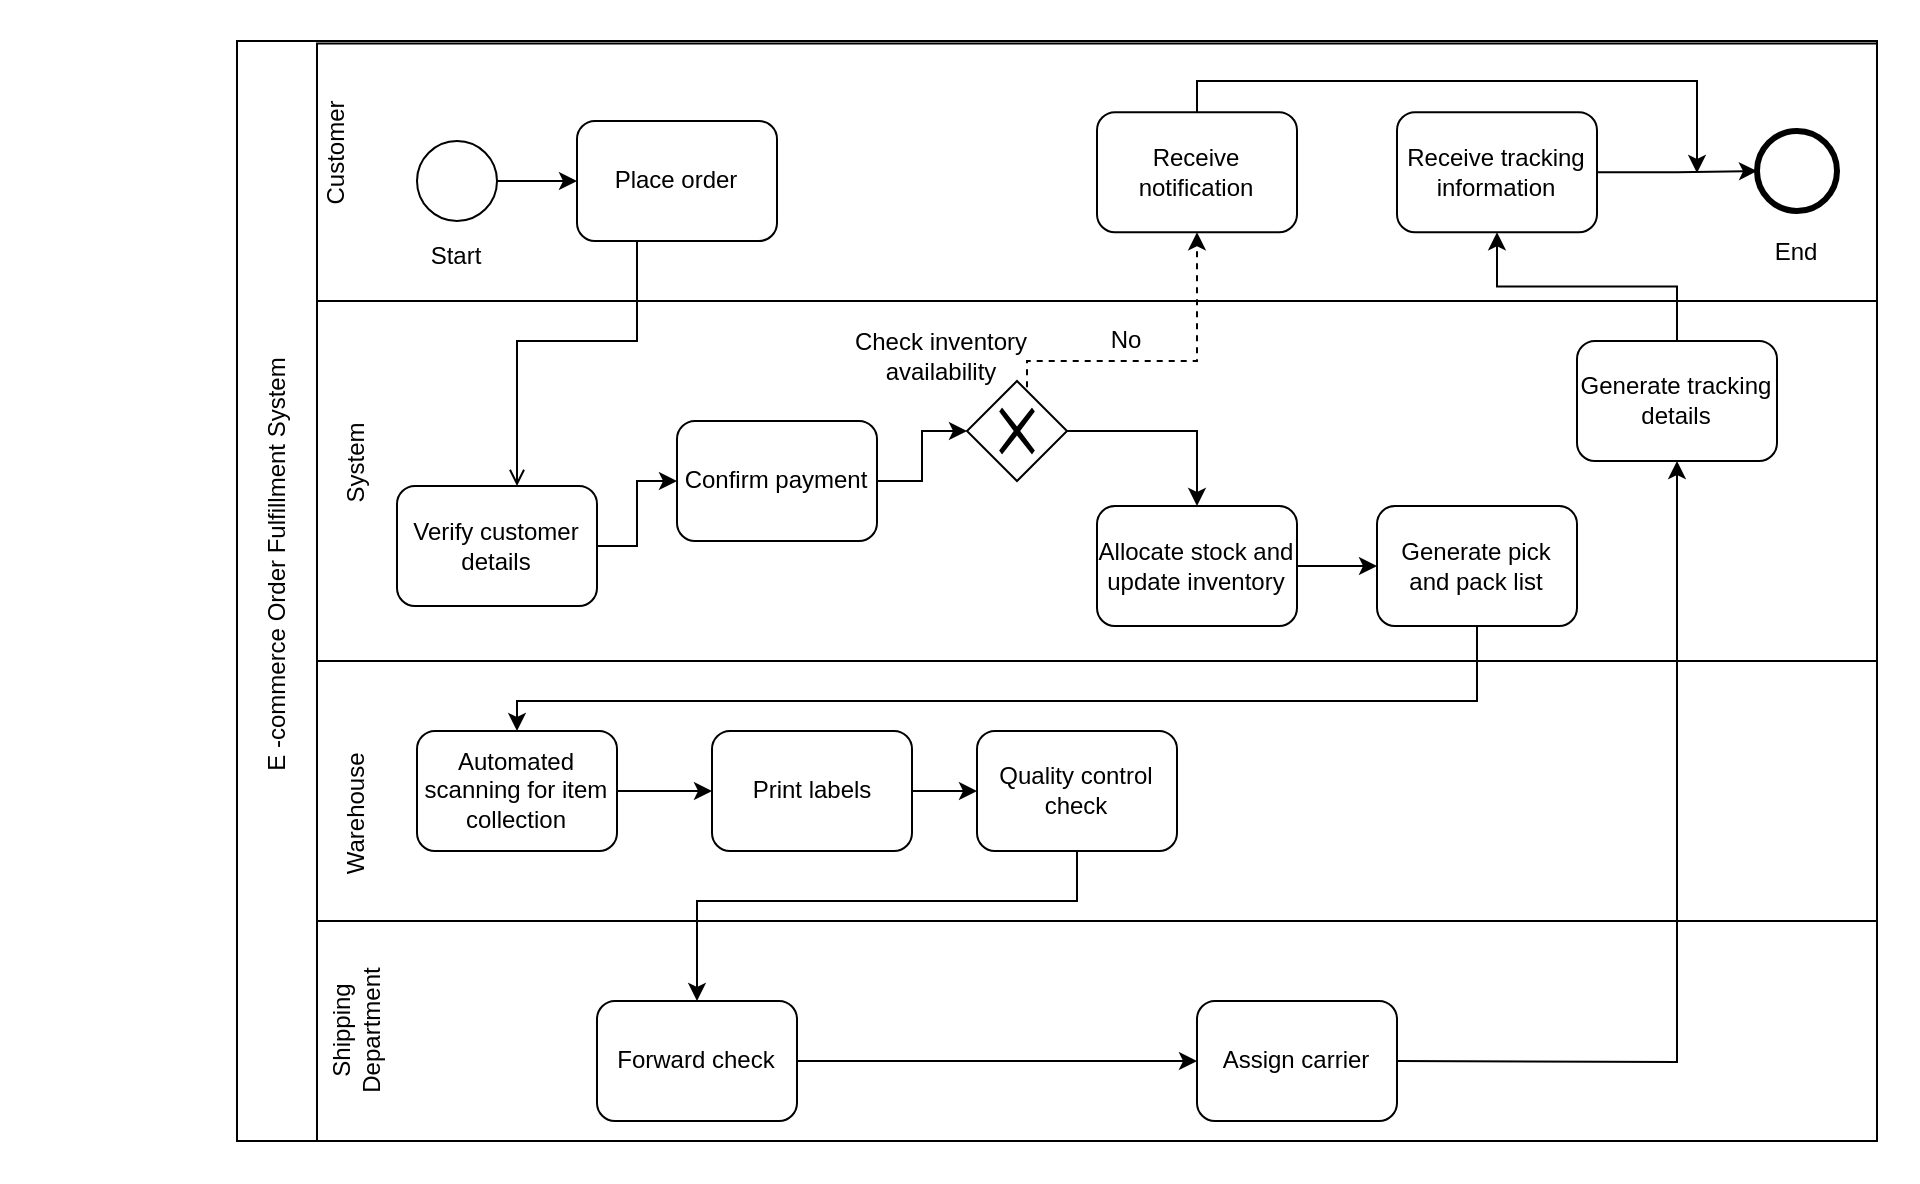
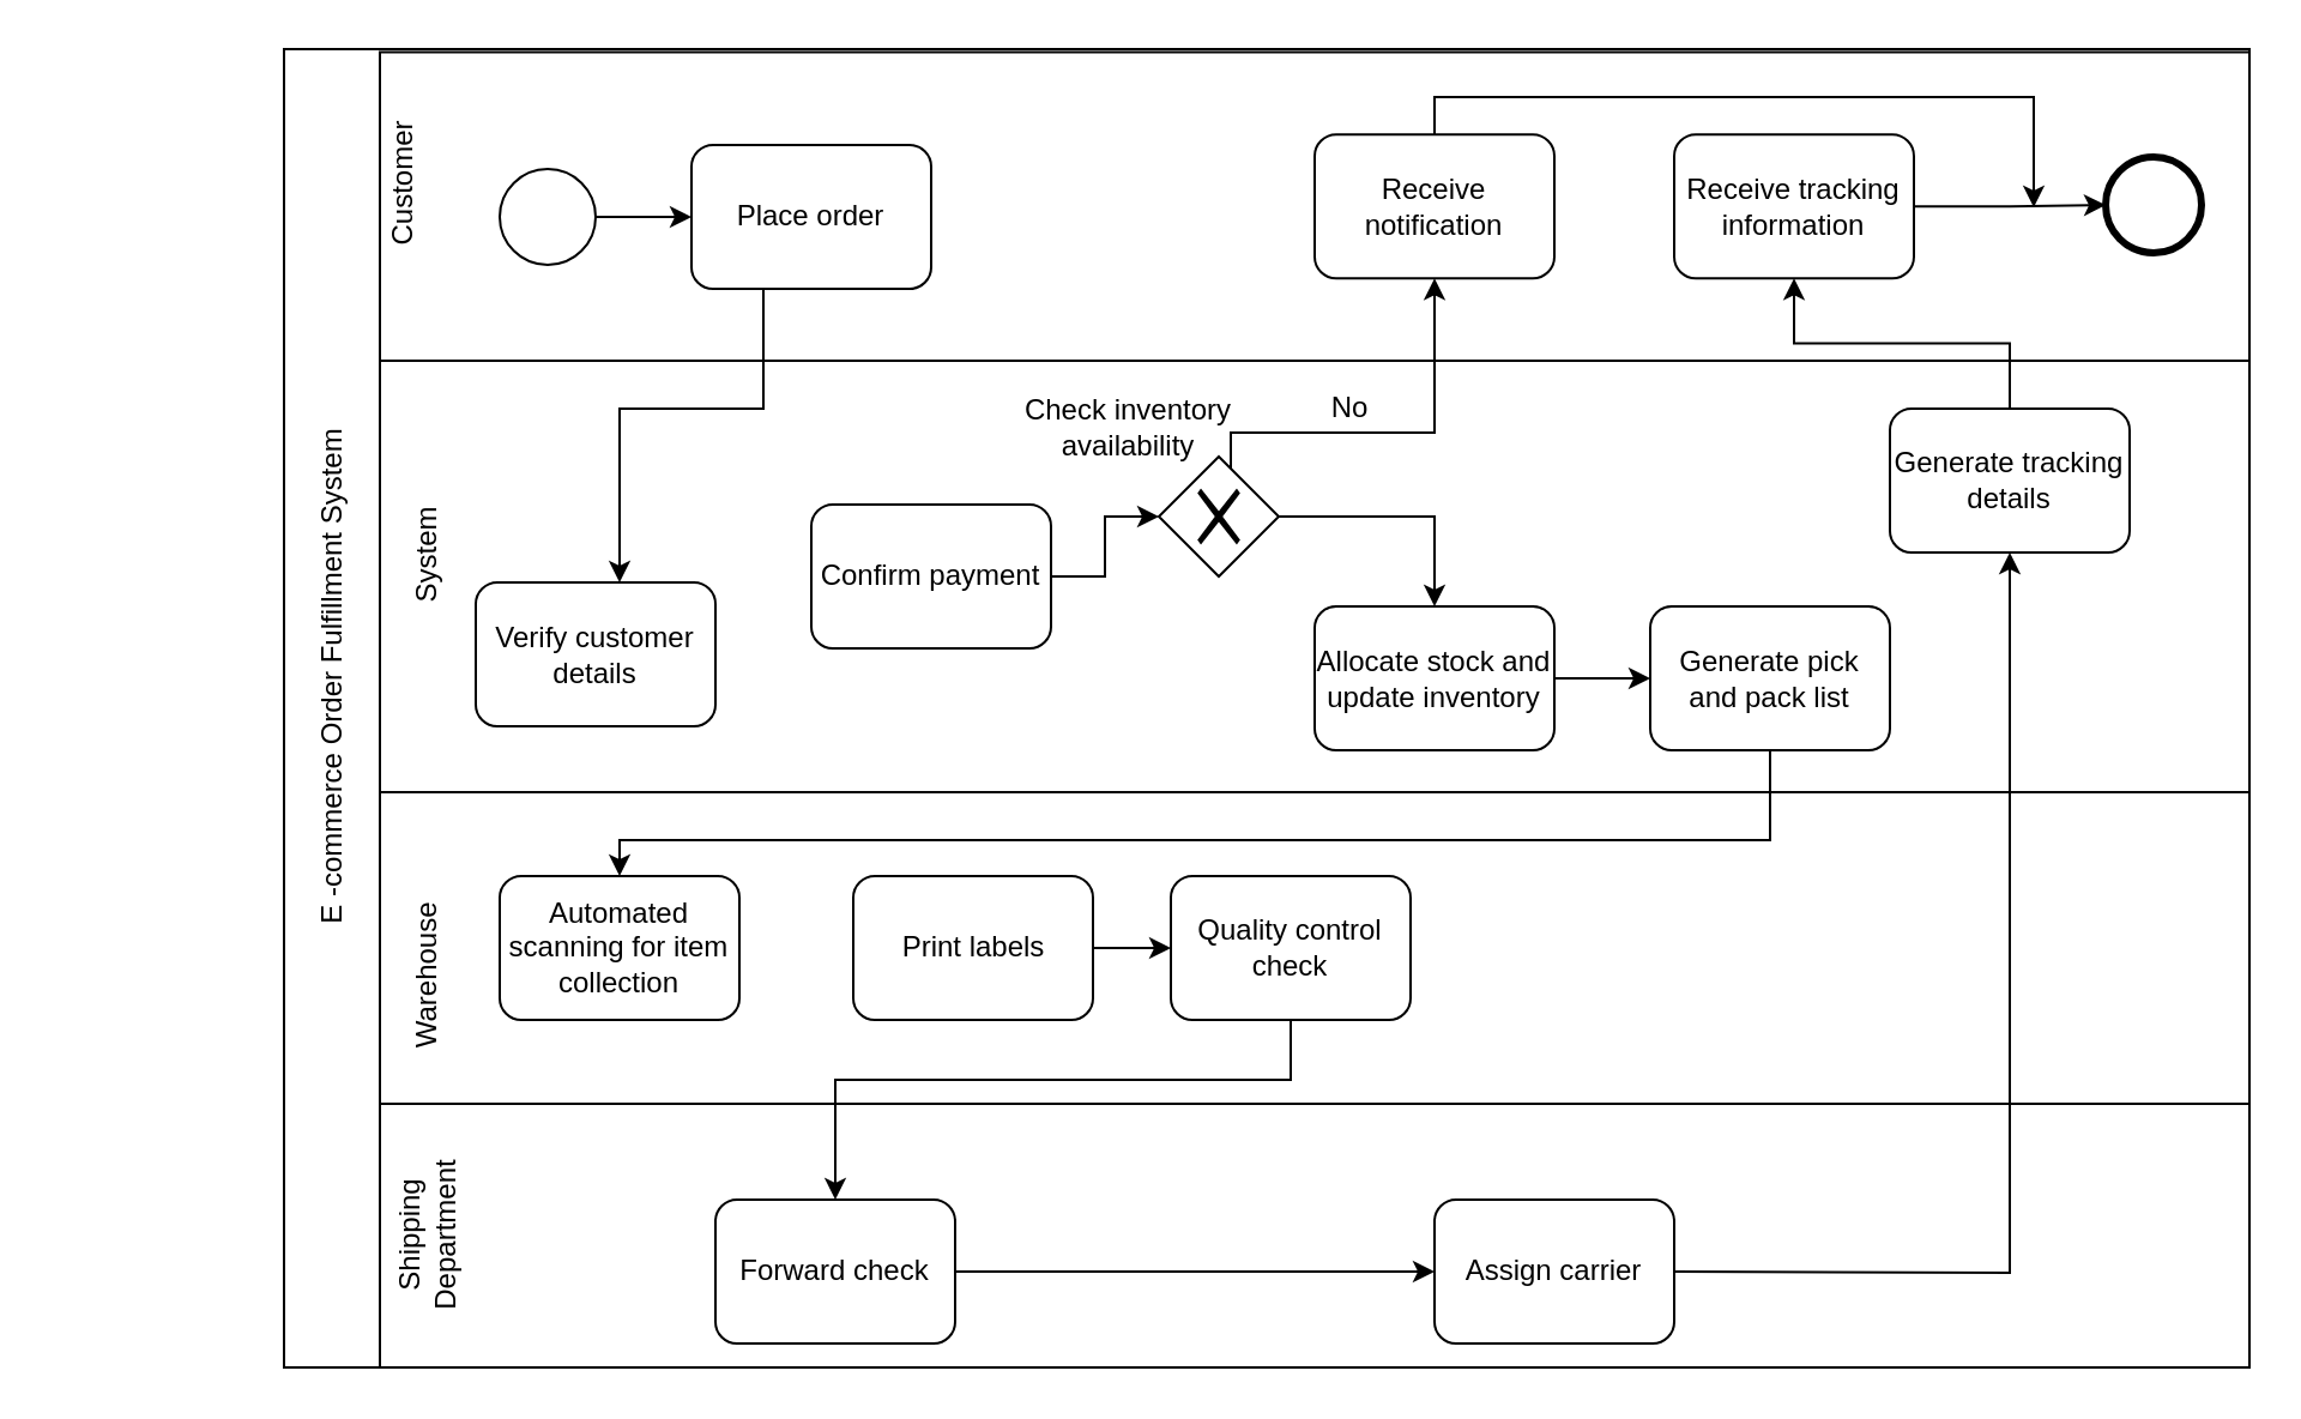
  <mxCell id="0" />
  <mxCell id="1" parent="0" />
  <mxCell id="2" value="" style="rounded=0;whiteSpace=wrap;html=1;" parent="1" vertex="1"><mxGeometry x="118" y="20" width="820" height="550" as="geometry" /></mxCell>
  <mxCell id="3" value="" style="rounded=0;whiteSpace=wrap;html=1;" parent="1" vertex="1"><mxGeometry x="158" y="21.25" width="780" height="128.75" as="geometry" /></mxCell>
  <mxCell id="4" value="" style="rounded=0;whiteSpace=wrap;html=1;" parent="1" vertex="1"><mxGeometry x="158" y="330" width="780" height="130" as="geometry" /></mxCell>
  <mxCell id="5" value="" style="rounded=0;whiteSpace=wrap;html=1;" parent="1" vertex="1"><mxGeometry x="158" y="460" width="780" height="110" as="geometry" /></mxCell>
  <mxCell id="6" value="E -commerce Order Fulfillment System" style="text;html=1;strokeColor=none;fillColor=none;align=center;verticalAlign=middle;whiteSpace=wrap;rounded=0;dashed=1;rotation=270;" parent="1" vertex="1"><mxGeometry x="20.5" y="270" width="235" height="25" as="geometry" /></mxCell>
  <mxCell id="7" value="Customer" style="text;html=1;strokeColor=none;fillColor=none;align=center;verticalAlign=middle;whiteSpace=wrap;rounded=0;dashed=1;rotation=270;" parent="1" vertex="1"><mxGeometry x="118" y="65" width="100" height="22.5" as="geometry" /></mxCell>
  <mxCell id="8" value="Warehouse&amp;nbsp;" style="text;html=1;strokeColor=none;fillColor=none;align=center;verticalAlign=middle;whiteSpace=wrap;rounded=0;dashed=1;rotation=270;" parent="1" vertex="1"><mxGeometry x="128" y="393.75" width="100" height="22.5" as="geometry" /></mxCell>
  <mxCell id="9" value="Shipping Department" style="text;html=1;strokeColor=none;fillColor=none;align=center;verticalAlign=middle;whiteSpace=wrap;rounded=0;dashed=1;rotation=270;" parent="1" vertex="1"><mxGeometry x="128" y="503.75" width="100" height="22.5" as="geometry" /></mxCell>
  <mxCell id="10" value="" style="rounded=0;whiteSpace=wrap;html=1;" parent="1" vertex="1"><mxGeometry x="158" y="150" width="780" height="180" as="geometry" /></mxCell>
  <mxCell id="11" value="System" style="text;html=1;strokeColor=none;fillColor=none;align=center;verticalAlign=middle;whiteSpace=wrap;rounded=0;dashed=1;rotation=270;" parent="1" vertex="1"><mxGeometry x="128" y="220" width="100" height="22.5" as="geometry" /></mxCell>
- <mxCell id="12" value="" style="edgeStyle=orthogonalEdgeStyle;rounded=0;orthogonalLoop=1;jettySize=auto;html=1;endArrow=open;" parent="1" source="13" target="19" edge="1"><mxGeometry relative="1" as="geometry"><Array as="points"><mxPoint x="318" y="170" /><mxPoint x="258" y="170" /></Array></mxGeometry></mxCell>
+ <mxCell id="12" value="" style="edgeStyle=orthogonalEdgeStyle;rounded=0;orthogonalLoop=1;jettySize=auto;html=1;" parent="1" source="13" target="19" edge="1"><mxGeometry relative="1" as="geometry"><Array as="points"><mxPoint x="318" y="170" /><mxPoint x="258" y="170" /></Array></mxGeometry></mxCell>
  <mxCell id="13" value="Place order" style="shape=ext;rounded=1;html=1;whiteSpace=wrap;" parent="1" vertex="1"><mxGeometry x="288" y="60" width="100" height="60" as="geometry" /></mxCell>
  <mxCell id="14" value="" style="edgeStyle=orthogonalEdgeStyle;rounded=0;orthogonalLoop=1;jettySize=auto;html=1;" parent="1" source="15" edge="1"><mxGeometry relative="1" as="geometry"><mxPoint x="848" y="86" as="targetPoint" /><Array as="points"><mxPoint x="598" y="40" /><mxPoint x="848" y="40" /></Array></mxGeometry></mxCell>
  <mxCell id="15" value="Receive notification" style="shape=ext;rounded=1;html=1;whiteSpace=wrap;" parent="1" vertex="1"><mxGeometry x="548" y="55.63" width="100" height="60" as="geometry" /></mxCell>
  <mxCell id="16" value="" style="edgeStyle=orthogonalEdgeStyle;rounded=0;orthogonalLoop=1;jettySize=auto;html=1;" parent="1" source="17" target="45" edge="1"><mxGeometry relative="1" as="geometry" /></mxCell>
  <mxCell id="17" value="Receive tracking information" style="shape=ext;rounded=1;html=1;whiteSpace=wrap;" parent="1" vertex="1"><mxGeometry x="698" y="55.63" width="100" height="60" as="geometry" /></mxCell>
- <mxCell id="18" value="" style="edgeStyle=orthogonalEdgeStyle;rounded=0;orthogonalLoop=1;jettySize=auto;html=1;" parent="1" source="19" target="21" edge="1"><mxGeometry relative="1" as="geometry" /></mxCell>
  <mxCell id="19" value="Verify customer details" style="shape=ext;rounded=1;html=1;whiteSpace=wrap;" parent="1" vertex="1"><mxGeometry x="198" y="242.5" width="100" height="60" as="geometry" /></mxCell>
  <mxCell id="20" value="" style="edgeStyle=orthogonalEdgeStyle;rounded=0;orthogonalLoop=1;jettySize=auto;html=1;" parent="1" source="21" target="41" edge="1"><mxGeometry relative="1" as="geometry" /></mxCell>
  <mxCell id="21" value="Confirm payment" style="shape=ext;rounded=1;html=1;whiteSpace=wrap;" parent="1" vertex="1"><mxGeometry x="338" y="210" width="100" height="60" as="geometry" /></mxCell>
  <mxCell id="22" value="" style="edgeStyle=orthogonalEdgeStyle;rounded=0;orthogonalLoop=1;jettySize=auto;html=1;" parent="1" source="23" target="25" edge="1"><mxGeometry relative="1" as="geometry" /></mxCell>
  <mxCell id="23" value="Allocate stock and update inventory" style="shape=ext;rounded=1;html=1;whiteSpace=wrap;" parent="1" vertex="1"><mxGeometry x="548" y="252.5" width="100" height="60" as="geometry" /></mxCell>
  <mxCell id="24" value="" style="edgeStyle=orthogonalEdgeStyle;rounded=0;orthogonalLoop=1;jettySize=auto;html=1;" parent="1" source="25" target="29" edge="1"><mxGeometry relative="1" as="geometry"><Array as="points"><mxPoint x="738" y="350" /><mxPoint x="258" y="350" /></Array></mxGeometry></mxCell>
  <mxCell id="25" value="Generate pick and pack list" style="shape=ext;rounded=1;html=1;whiteSpace=wrap;" parent="1" vertex="1"><mxGeometry x="688" y="252.5" width="100" height="60" as="geometry" /></mxCell>
  <mxCell id="26" value="" style="edgeStyle=orthogonalEdgeStyle;rounded=0;orthogonalLoop=1;jettySize=auto;html=1;" parent="1" source="27" target="17" edge="1"><mxGeometry relative="1" as="geometry" /></mxCell>
  <mxCell id="27" value="Generate tracking details" style="shape=ext;rounded=1;html=1;whiteSpace=wrap;" parent="1" vertex="1"><mxGeometry x="788" y="170" width="100" height="60" as="geometry" /></mxCell>
- <mxCell id="28" value="" style="edgeStyle=orthogonalEdgeStyle;rounded=0;orthogonalLoop=1;jettySize=auto;html=1;" parent="1" source="29" target="31" edge="1"><mxGeometry relative="1" as="geometry" /></mxCell>
  <mxCell id="29" value="Automated scanning for item collection" style="shape=ext;rounded=1;html=1;whiteSpace=wrap;" parent="1" vertex="1"><mxGeometry x="208" y="365" width="100" height="60" as="geometry" /></mxCell>
  <mxCell id="30" value="" style="edgeStyle=orthogonalEdgeStyle;rounded=0;orthogonalLoop=1;jettySize=auto;html=1;" parent="1" source="31" target="33" edge="1"><mxGeometry relative="1" as="geometry" /></mxCell>
  <mxCell id="31" value="Print labels" style="shape=ext;rounded=1;html=1;whiteSpace=wrap;" parent="1" vertex="1"><mxGeometry x="355.5" y="365" width="100" height="60" as="geometry" /></mxCell>
  <mxCell id="32" value="" style="edgeStyle=orthogonalEdgeStyle;rounded=0;orthogonalLoop=1;jettySize=auto;html=1;entryX=0.5;entryY=0;entryDx=0;entryDy=0;" parent="1" source="33" target="35" edge="1"><mxGeometry relative="1" as="geometry"><Array as="points"><mxPoint x="538" y="450" /><mxPoint x="348" y="450" /></Array></mxGeometry></mxCell>
  <mxCell id="33" value="Quality control check" style="shape=ext;rounded=1;html=1;whiteSpace=wrap;" parent="1" vertex="1"><mxGeometry x="488" y="365" width="100" height="60" as="geometry" /></mxCell>
  <mxCell id="34" value="" style="edgeStyle=orthogonalEdgeStyle;rounded=0;orthogonalLoop=1;jettySize=auto;html=1;" parent="1" source="35" target="36" edge="1"><mxGeometry relative="1" as="geometry" /></mxCell>
  <mxCell id="35" value="Forward check" style="shape=ext;rounded=1;html=1;whiteSpace=wrap;" parent="1" vertex="1"><mxGeometry x="298" y="500" width="100" height="60" as="geometry" /></mxCell>
  <mxCell id="36" value="Assign carrier" style="shape=ext;rounded=1;html=1;whiteSpace=wrap;" parent="1" vertex="1"><mxGeometry x="598" y="500" width="100" height="60" as="geometry" /></mxCell>
  <mxCell id="37" value="" style="edgeStyle=orthogonalEdgeStyle;rounded=0;orthogonalLoop=1;jettySize=auto;html=1;" parent="1" source="38" target="13" edge="1"><mxGeometry relative="1" as="geometry" /></mxCell>
  <mxCell id="38" value="" style="shape=mxgraph.bpmn.shape;html=1;verticalLabelPosition=bottom;labelBackgroundColor=#ffffff;verticalAlign=top;align=center;perimeter=ellipsePerimeter;outlineConnect=0;outline=standard;symbol=general;" parent="1" vertex="1"><mxGeometry x="208" y="70" width="40" height="40" as="geometry" /></mxCell>
  <mxCell id="39" value="" style="edgeStyle=orthogonalEdgeStyle;rounded=0;orthogonalLoop=1;jettySize=auto;html=1;" parent="1" source="41" target="23" edge="1"><mxGeometry relative="1" as="geometry" /></mxCell>
- <mxCell id="40" value="" style="edgeStyle=orthogonalEdgeStyle;rounded=0;orthogonalLoop=1;jettySize=auto;html=1;exitX=0.854;exitY=1.069;exitDx=0;exitDy=0;exitPerimeter=0;dashed=1;" parent="1" source="42" target="15" edge="1"><mxGeometry relative="1" as="geometry"><Array as="points"><mxPoint x="513" y="197" /><mxPoint x="513" y="180" /><mxPoint x="598" y="180" /></Array></mxGeometry></mxCell>
+ <mxCell id="40" value="" style="edgeStyle=orthogonalEdgeStyle;rounded=0;orthogonalLoop=1;jettySize=auto;html=1;exitX=0.854;exitY=1.069;exitDx=0;exitDy=0;exitPerimeter=0;" parent="1" source="42" target="15" edge="1"><mxGeometry relative="1" as="geometry"><Array as="points"><mxPoint x="513" y="197" /><mxPoint x="513" y="180" /><mxPoint x="598" y="180" /></Array></mxGeometry></mxCell>
  <mxCell id="41" value="" style="shape=mxgraph.bpmn.shape;html=1;verticalLabelPosition=bottom;labelBackgroundColor=#ffffff;verticalAlign=top;align=center;perimeter=rhombusPerimeter;background=gateway;outlineConnect=0;outline=none;symbol=exclusiveGw;" parent="1" vertex="1"><mxGeometry x="483" y="190" width="50" height="50" as="geometry" /></mxCell>
  <mxCell id="42" value="Check inventory availability" style="text;html=1;strokeColor=none;fillColor=none;align=center;verticalAlign=middle;whiteSpace=wrap;rounded=0;" parent="1" vertex="1"><mxGeometry x="408" y="160" width="125" height="35" as="geometry" /></mxCell>
  <mxCell id="43" value="No" style="text;html=1;strokeColor=none;fillColor=none;align=center;verticalAlign=middle;whiteSpace=wrap;rounded=0;" parent="1" vertex="1"><mxGeometry x="543" y="160" width="40" height="20" as="geometry" /></mxCell>
  <mxCell id="44" value="" style="edgeStyle=orthogonalEdgeStyle;rounded=0;orthogonalLoop=1;jettySize=auto;html=1;entryX=0.5;entryY=1;entryDx=0;entryDy=0;" parent="1" target="27" edge="1"><mxGeometry relative="1" as="geometry"><mxPoint x="698" y="530" as="sourcePoint" /><mxPoint x="888" y="529.5" as="targetPoint" /></mxGeometry></mxCell>
  <mxCell id="45" value="" style="shape=mxgraph.bpmn.shape;html=1;verticalLabelPosition=bottom;labelBackgroundColor=#ffffff;verticalAlign=top;align=center;perimeter=ellipsePerimeter;outlineConnect=0;outline=end;symbol=general;" parent="1" vertex="1"><mxGeometry x="878" y="65" width="40" height="40" as="geometry" /></mxCell>
- <mxCell id="46" value="Start" style="text;html=1;strokeColor=none;fillColor=none;align=center;verticalAlign=middle;whiteSpace=wrap;rounded=0;" parent="1" vertex="1"><mxGeometry x="208" y="117.82" width="40" height="20" as="geometry" /></mxCell>
- <mxCell id="47" value="End" style="text;html=1;strokeColor=none;fillColor=none;align=center;verticalAlign=middle;whiteSpace=wrap;rounded=0;" parent="1" vertex="1"><mxGeometry x="878" y="115.63" width="40" height="20" as="geometry" /></mxCell>
